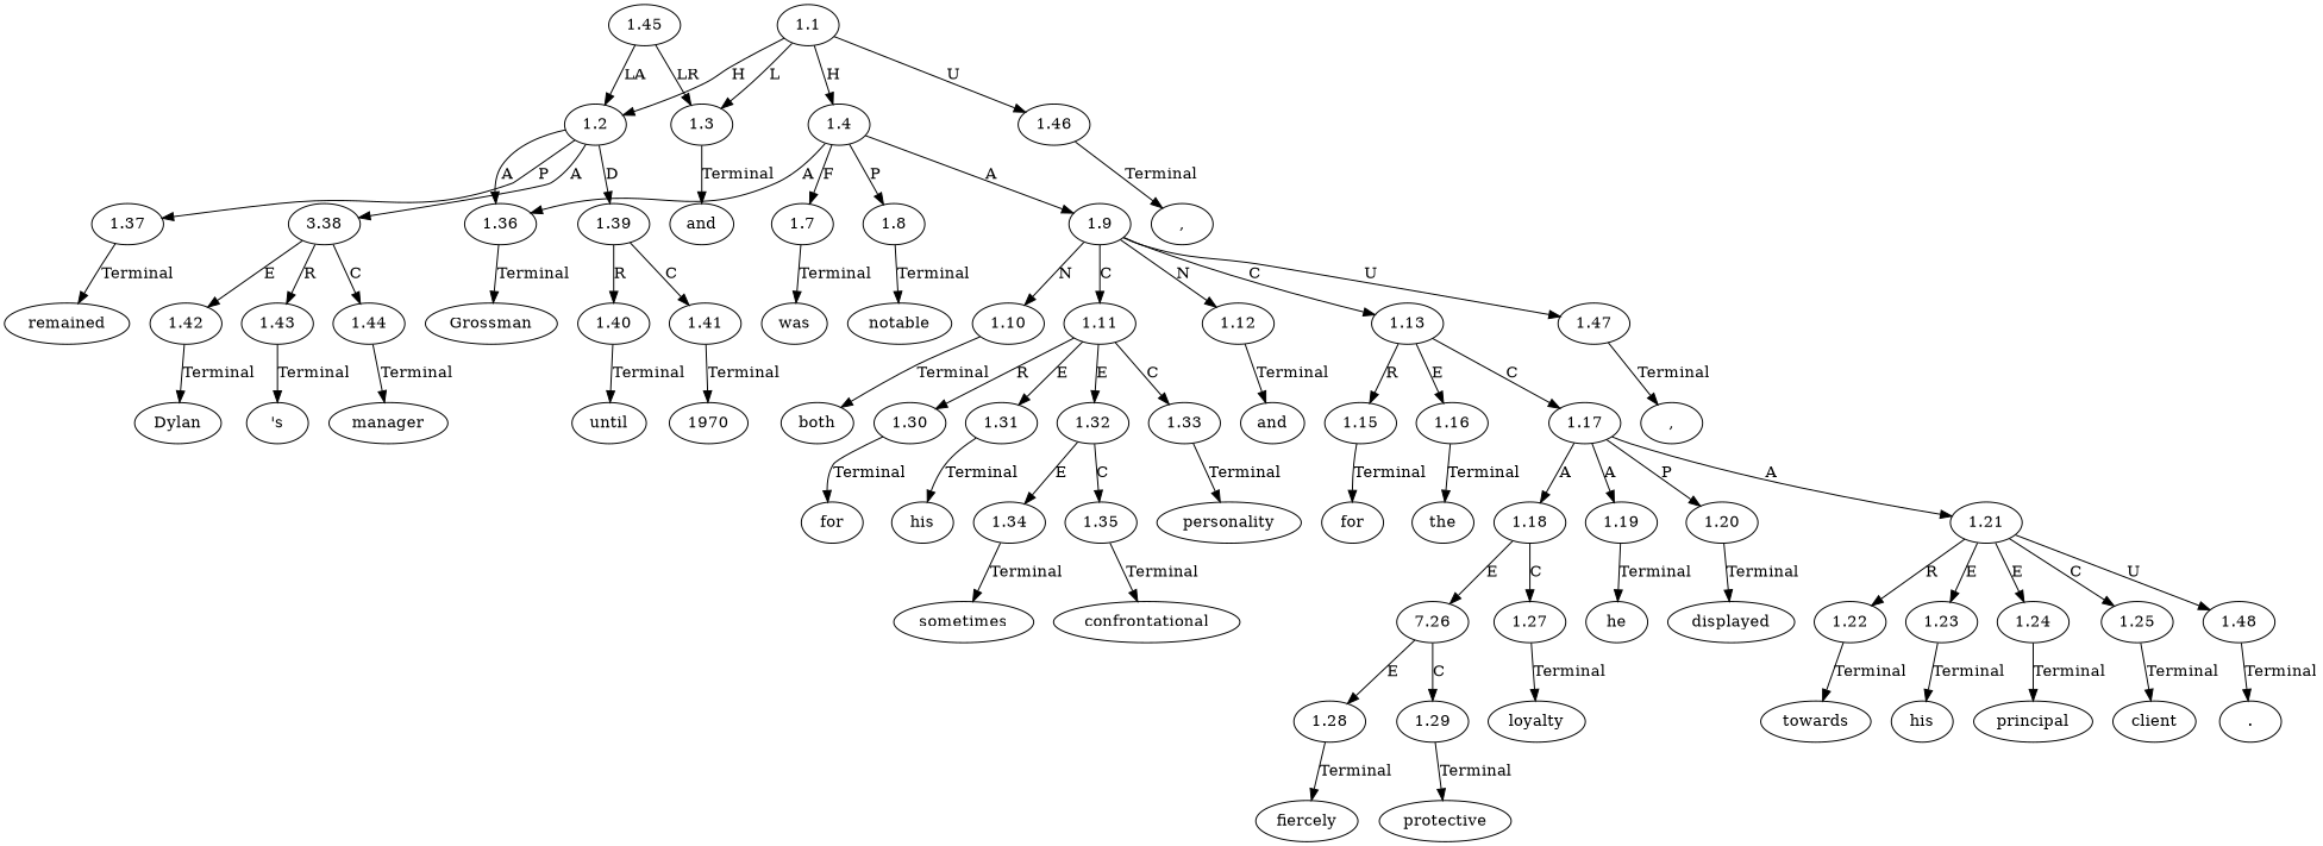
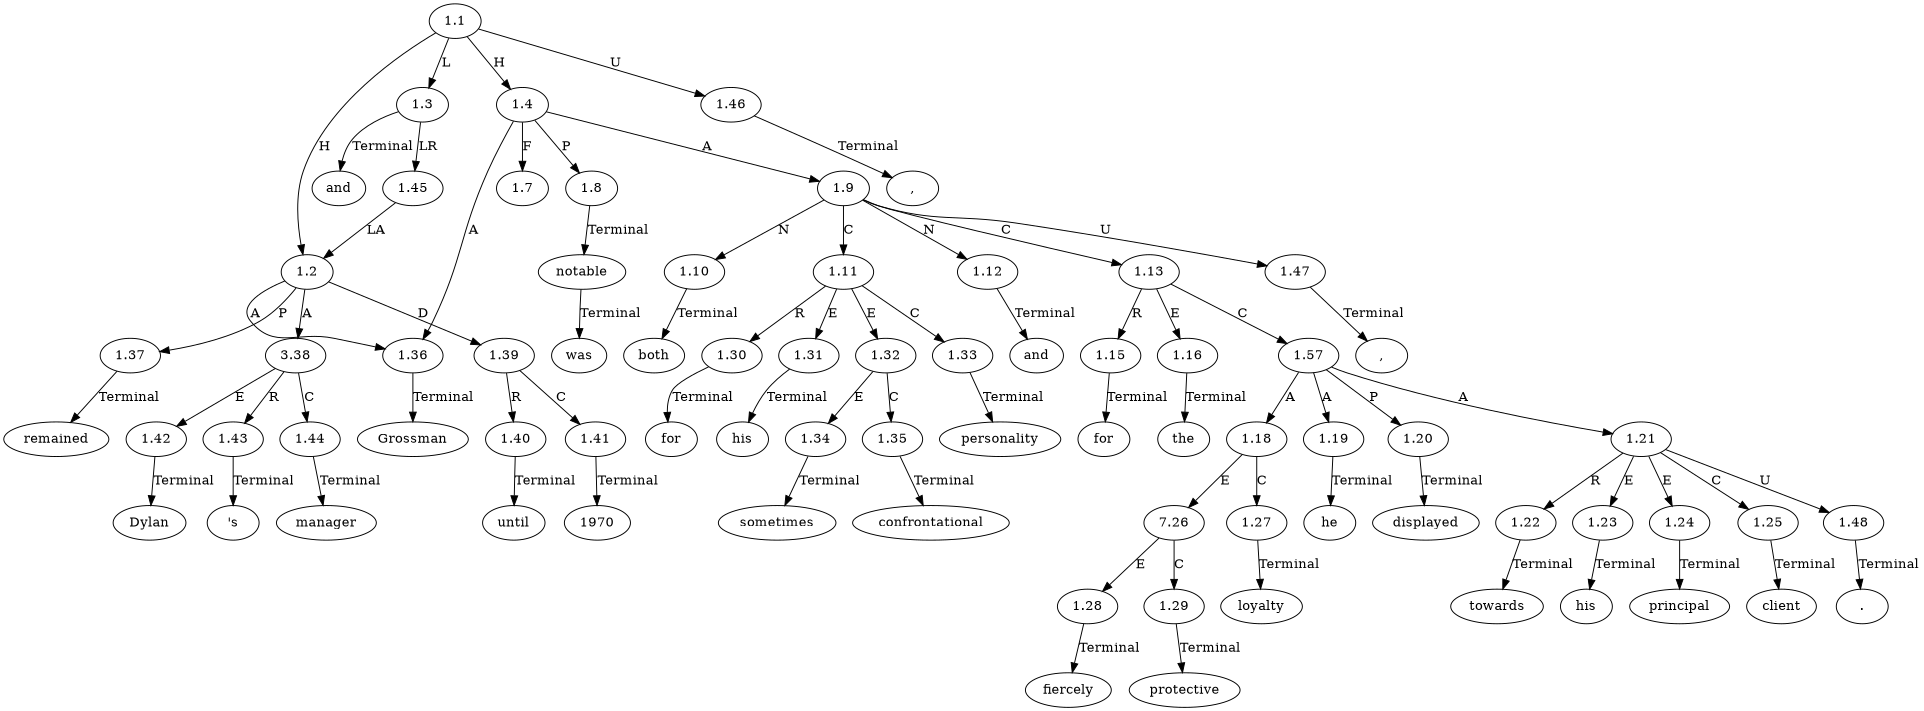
  digraph {
    node [ordering=out]
    edge [ordering=out]
    n1 [label=Grossman]
    n2 [label=was]
    n3 [label=notable]
    n4 [label=both]
    n5 [label=for]
    n6 [label=his]
    n7 [label=sometimes]
    n8 [label=confrontational]
    n9 [label=personality]
    n10 [label=","]
    n11 [label=and]
    n12 [label=remained]
    n13 [label=for]
    n14 [label=the]
    n15 [label=fiercely]
    n16 [label=protective]
    n17 [label=loyalty]
    n18 [label=he]
    n19 [label=displayed]
    n20 [label=towards]
    n21 [label=his]
    n22 [label=principal]
    n23 [label=Dylan]
    n24 [label=client]
    n25 [label="."]
    n26 [label="'s"]
    n27 [label=manager]
    n28 [label=until]
    n29 [label=1970]
    n30 [label=","]
    n31 [label=and]
    n32 [label=1.1]
    n33 [label=1.2]
    n34 [label=1.3]
    n35 [label=1.4]
    n36 [label=1.46]
    n37 [label=1.36]
    n38 [label=1.37]
    n39 [label=3.38]
    n40 [label=1.39]
    n41 [label=1.7]
    n42 [label=1.8]
    n43 [label=1.9]
    n44 [label=1.42]
    n45 [label=1.43]
    n46 [label=1.44]
    n47 [label=1.40]
    n48 [label=1.41]
    n49 [label=1.10]
    n50 [label=1.11]
    n51 [label=1.12]
    n52 [label=1.13]
    n53 [label=1.47]
    n54 [label=1.30]
    n55 [label=1.31]
    n56 [label=1.32]
    n57 [label=1.33]
    n58 [label=1.15]
    n59 [label=1.16]
-   n60 [label=1.17]
+   n60 [label=1.57]
    n61 [label=1.34]
    n62 [label=1.35]
    n63 [label=1.18]
    n64 [label=1.19]
    n65 [label=1.20]
    n66 [label=1.21]
    n67 [label=7.26]
    n68 [label=1.27]
    n69 [label=1.22]
    n70 [label=1.23]
    n71 [label=1.24]
    n72 [label=1.25]
    n73 [label=1.48]
    n74 [label=1.28]
    n75 [label=1.29]
    n76 [label=1.45]
    n32 -> n33 [label=H]
    n32 -> n34 [label=L]
    n32 -> n35 [label=H]
    n32 -> n36 [label=U]
    n33 -> n37 [label=A]
    n33 -> n38 [label=P]
    n33 -> n39 [label=A]
    n33 -> n40 [label=D]
    n34 -> n31 [label=Terminal]
    n35 -> n37 [label=A]
    n35 -> n41 [label=F]
    n35 -> n42 [label=P]
    n35 -> n43 [label=A]
    n36 -> n30 [label=Terminal]
    n37 -> n1 [label=Terminal]
    n38 -> n12 [label=Terminal]
    n39 -> n44 [label=E]
    n39 -> n45 [label=R]
    n39 -> n46 [label=C]
    n40 -> n47 [label=R]
    n40 -> n48 [label=C]
-   n41 -> n2 [label=Terminal]
+   n3 -> n2 [label=Terminal]
    n42 -> n3 [label=Terminal]
    n43 -> n49 [label=N]
    n43 -> n50 [label=C]
    n43 -> n51 [label=N]
    n43 -> n52 [label=C]
    n43 -> n53 [label=U]
    n44 -> n23 [label=Terminal]
    n45 -> n26 [label=Terminal]
    n46 -> n27 [label=Terminal]
    n47 -> n28 [label=Terminal]
    n48 -> n29 [label=Terminal]
    n49 -> n4 [label=Terminal]
    n50 -> n54 [label=R]
    n50 -> n55 [label=E]
    n50 -> n56 [label=E]
    n50 -> n57 [label=C]
    n51 -> n11 [label=Terminal]
    n52 -> n58 [label=R]
    n52 -> n59 [label=E]
    n52 -> n60 [label=C]
    n53 -> n10 [label=Terminal]
    n54 -> n5 [label=Terminal]
    n55 -> n6 [label=Terminal]
    n56 -> n61 [label=E]
    n56 -> n62 [label=C]
    n57 -> n9 [label=Terminal]
    n58 -> n13 [label=Terminal]
    n59 -> n14 [label=Terminal]
    n60 -> n63 [label=A]
    n60 -> n64 [label=A]
    n60 -> n65 [label=P]
    n60 -> n66 [label=A]
    n61 -> n7 [label=Terminal]
    n62 -> n8 [label=Terminal]
    n63 -> n67 [label=E]
    n63 -> n68 [label=C]
    n64 -> n18 [label=Terminal]
    n65 -> n19 [label=Terminal]
    n66 -> n69 [label=R]
    n66 -> n70 [label=E]
    n66 -> n71 [label=E]
    n66 -> n72 [label=C]
    n66 -> n73 [label=U]
    n67 -> n74 [label=E]
    n67 -> n75 [label=C]
    n68 -> n17 [label=Terminal]
    n69 -> n20 [label=Terminal]
    n70 -> n21 [label=Terminal]
    n71 -> n22 [label=Terminal]
    n72 -> n24 [label=Terminal]
    n73 -> n25 [label=Terminal]
    n74 -> n15 [label=Terminal]
    n75 -> n16 [label=Terminal]
    n76 -> n33 [label=LA]
-   n76 -> n34 [label=LR]
+   n34 -> n76 [label=LR]
  }
